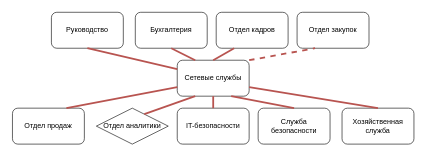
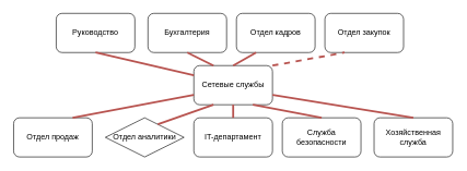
  <mxCell id="0" />
  <mxCell id="1" parent="0" />
  <mxCell id="2" value="Руководство" style="rounded=1;whiteSpace=wrap;html=1;" vertex="1" parent="1"><mxGeometry x="85" y="20" width="120" height="60" as="geometry" /></mxCell>
  <mxCell id="3" value="Бухгалтерия" style="rounded=1;whiteSpace=wrap;html=1;" vertex="1" parent="1"><mxGeometry x="225" y="20" width="120" height="60" as="geometry" /></mxCell>
  <mxCell id="4" value="Отдел кадров" style="rounded=1;whiteSpace=wrap;html=1;" vertex="1" parent="1"><mxGeometry x="360" y="20" width="120" height="60" as="geometry" /></mxCell>
  <mxCell id="5" value="Отдел закупок" style="rounded=1;whiteSpace=wrap;html=1;" vertex="1" parent="1"><mxGeometry x="495" y="20" width="120" height="60" as="geometry" /></mxCell>
  <mxCell id="6" value="Отдел продаж" style="rounded=1;whiteSpace=wrap;html=1;" vertex="1" parent="1"><mxGeometry x="20" y="180" width="120" height="60" as="geometry" /></mxCell>
  <mxCell id="7" value="Отдел аналитики" style="rhombus;whiteSpace=wrap;html=1;" vertex="1" parent="1"><mxGeometry x="160" y="180" width="120" height="60" as="geometry" /></mxCell>
- <mxCell id="8" value="IT-безопасности" style="rounded=1;whiteSpace=wrap;html=1;" vertex="1" parent="1"><mxGeometry x="295" y="180" width="120" height="60" as="geometry" /></mxCell>
+ <mxCell id="8" value="IT-департамент" style="rounded=1;whiteSpace=wrap;html=1;" vertex="1" parent="1"><mxGeometry x="295" y="180" width="120" height="60" as="geometry" /></mxCell>
  <mxCell id="9" value="Служба безопасности" style="rounded=1;whiteSpace=wrap;html=1;" vertex="1" parent="1"><mxGeometry x="430" y="180" width="120" height="60" as="geometry" /></mxCell>
  <mxCell id="10" value="Сетевые службы" style="rounded=1;whiteSpace=wrap;html=1;" vertex="1" parent="1"><mxGeometry x="295" y="100" width="120" height="60" as="geometry" /></mxCell>
  <mxCell id="11" value="Хозяйственная служба" style="rounded=1;whiteSpace=wrap;html=1;" vertex="1" parent="1"><mxGeometry x="570" y="180" width="120" height="60" as="geometry" /></mxCell>
  <mxCell id="12" value="" style="endArrow=none;html=1;rounded=0;entryX=0.5;entryY=1;entryDx=0;entryDy=0;exitX=0;exitY=0.25;exitDx=0;exitDy=0;fillColor=#f8cecc;strokeColor=#b85450;strokeWidth=3;" edge="1" parent="1" source="10" target="2"><mxGeometry width="50" height="50" relative="1" as="geometry"><mxPoint x="155" y="350" as="sourcePoint" /><mxPoint x="205" y="300" as="targetPoint" /></mxGeometry></mxCell>
  <mxCell id="13" value="" style="endArrow=none;html=1;rounded=0;entryX=0.5;entryY=1;entryDx=0;entryDy=0;exitX=0.25;exitY=0;exitDx=0;exitDy=0;fillColor=#f8cecc;strokeColor=#b85450;strokeWidth=3;" edge="1" parent="1" source="10" target="3"><mxGeometry width="50" height="50" relative="1" as="geometry"><mxPoint x="305" y="125" as="sourcePoint" /><mxPoint x="155" y="90" as="targetPoint" /></mxGeometry></mxCell>
  <mxCell id="14" value="" style="endArrow=none;html=1;rounded=0;entryX=0.25;entryY=1;entryDx=0;entryDy=0;exitX=0.5;exitY=0;exitDx=0;exitDy=0;fillColor=#f8cecc;strokeColor=#b85450;strokeWidth=3;" edge="1" parent="1" source="10" target="4"><mxGeometry width="50" height="50" relative="1" as="geometry"><mxPoint x="335" y="110" as="sourcePoint" /><mxPoint x="295" y="90" as="targetPoint" /></mxGeometry></mxCell>
  <mxCell id="15" value="" style="endArrow=none;html=1;rounded=0;entryX=0.25;entryY=1;entryDx=0;entryDy=0;exitX=1;exitY=0;exitDx=0;exitDy=0;fillColor=#f8cecc;strokeColor=#b85450;strokeWidth=3;dashed=1;" edge="1" parent="1" source="10" target="5"><mxGeometry width="50" height="50" relative="1" as="geometry"><mxPoint x="365" y="110" as="sourcePoint" /><mxPoint x="400" y="90" as="targetPoint" /></mxGeometry></mxCell>
  <mxCell id="16" value="" style="endArrow=none;html=1;rounded=0;entryX=0.5;entryY=0;entryDx=0;entryDy=0;exitX=1;exitY=0.75;exitDx=0;exitDy=0;fillColor=#f8cecc;strokeColor=#b85450;strokeWidth=3;" edge="1" parent="1" source="10" target="11"><mxGeometry width="50" height="50" relative="1" as="geometry"><mxPoint x="425" y="110" as="sourcePoint" /><mxPoint x="535" y="90" as="targetPoint" /></mxGeometry></mxCell>
  <mxCell id="17" value="" style="endArrow=none;html=1;rounded=0;entryX=0.5;entryY=0;entryDx=0;entryDy=0;exitX=0.75;exitY=1;exitDx=0;exitDy=0;fillColor=#f8cecc;strokeColor=#b85450;strokeWidth=3;" edge="1" parent="1" source="10" target="9"><mxGeometry width="50" height="50" relative="1" as="geometry"><mxPoint x="425" y="155" as="sourcePoint" /><mxPoint x="640" y="190" as="targetPoint" /></mxGeometry></mxCell>
  <mxCell id="18" value="" style="endArrow=none;html=1;rounded=0;exitX=0.5;exitY=1;exitDx=0;exitDy=0;fillColor=#f8cecc;strokeColor=#b85450;strokeWidth=3;" edge="1" parent="1" source="10" target="8"><mxGeometry width="50" height="50" relative="1" as="geometry"><mxPoint x="395" y="170" as="sourcePoint" /><mxPoint x="500" y="190" as="targetPoint" /></mxGeometry></mxCell>
  <mxCell id="19" value="" style="endArrow=none;html=1;rounded=0;exitX=0.25;exitY=1;exitDx=0;exitDy=0;fillColor=#f8cecc;strokeColor=#b85450;strokeWidth=3;entryX=0.75;entryY=0;entryDx=0;entryDy=0;" edge="1" parent="1" source="10" target="7"><mxGeometry width="50" height="50" relative="1" as="geometry"><mxPoint x="365" y="170" as="sourcePoint" /><mxPoint x="365" y="190" as="targetPoint" /></mxGeometry></mxCell>
  <mxCell id="20" value="" style="endArrow=none;html=1;rounded=0;exitX=0;exitY=0.75;exitDx=0;exitDy=0;fillColor=#f8cecc;strokeColor=#b85450;strokeWidth=3;entryX=0.75;entryY=0;entryDx=0;entryDy=0;" edge="1" parent="1" source="10" target="6"><mxGeometry width="50" height="50" relative="1" as="geometry"><mxPoint x="335" y="170" as="sourcePoint" /><mxPoint x="260" y="190" as="targetPoint" /></mxGeometry></mxCell>
